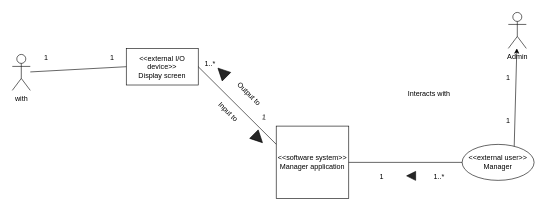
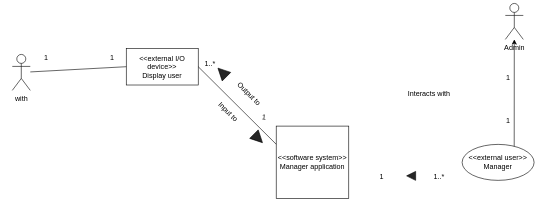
  <mxCell id="0" />
  <mxCell id="1" parent="0" />
- <mxCell id="2" value="Admin" style="shape=umlActor;verticalLabelPosition=bottom;verticalAlign=top;html=1;outlineConnect=0;" vertex="1" parent="1"><mxGeometry x="847" y="20" width="30" height="60" as="geometry" /></mxCell>
+ <mxCell id="2" value="Admin" style="shape=umlActor;verticalLabelPosition=bottom;verticalAlign=top;html=1;outlineConnect=0;" vertex="1" parent="1"><mxGeometry x="842" y="5" width="30" height="60" as="geometry" /></mxCell>
  <mxCell id="3" value="with" style="shape=umlActor;verticalLabelPosition=bottom;verticalAlign=top;html=1;outlineConnect=0;" vertex="1" parent="1"><mxGeometry x="20" y="90" width="30" height="60" as="geometry" /></mxCell>
  <mxCell id="4" value="&lt;font style=&quot;font-size: 12px;&quot;&gt;&amp;lt;&amp;lt;external user&amp;gt;&amp;gt;&lt;br&gt;Manager&lt;/font&gt;" style="ellipse;whiteSpace=wrap;html=1;" vertex="1" parent="1"><mxGeometry x="770" y="240" width="120" height="60" as="geometry" /></mxCell>
- <mxCell id="5" value="&amp;lt;&amp;lt;external I/O device&amp;gt;&amp;gt;&lt;br&gt;Display screen" style="rounded=0;whiteSpace=wrap;html=1;" vertex="1" parent="1"><mxGeometry x="210" y="80" width="120" height="61" as="geometry" /></mxCell>
+ <mxCell id="5" value="&amp;lt;&amp;lt;external I/O device&amp;gt;&amp;gt;&lt;br&gt;Display user" style="rounded=0;whiteSpace=wrap;html=1;" vertex="1" parent="1"><mxGeometry x="210" y="80" width="120" height="61" as="geometry" /></mxCell>
  <mxCell id="6" value="&amp;lt;&amp;lt;software system&amp;gt;&amp;gt;&lt;div&gt;Manager application&lt;/div&gt;" style="whiteSpace=wrap;html=1;aspect=fixed;" vertex="1" parent="1"><mxGeometry x="460" y="209.5" width="121" height="121" as="geometry" /></mxCell>
  <mxCell id="7" value="" style="endArrow=classic;html=1;rounded=0;exitX=0.75;exitY=0;exitDx=0;exitDy=0;" edge="1" parent="1" source="4" target="2"><mxGeometry width="50" height="50" relative="1" as="geometry"><mxPoint x="610" y="170" as="sourcePoint" /><mxPoint x="861.684" y="80" as="targetPoint" /></mxGeometry></mxCell>
  <mxCell id="8" value="1&lt;div&gt;&lt;br&gt;&lt;/div&gt;&lt;div&gt;&lt;br&gt;&lt;/div&gt;&lt;div&gt;&lt;br&gt;&lt;/div&gt;&lt;div&gt;&lt;br&gt;&lt;/div&gt;&lt;div&gt;1&lt;/div&gt;" style="text;html=1;align=center;verticalAlign=middle;whiteSpace=wrap;rounded=0;" vertex="1" parent="1"><mxGeometry x="817" y="150" width="60" height="30" as="geometry" /></mxCell>
- <mxCell id="9" value="" style="endArrow=none;html=1;rounded=0;entryX=0;entryY=0.5;entryDx=0;entryDy=0;exitX=1;exitY=0.5;exitDx=0;exitDy=0;" edge="1" parent="1" source="6" target="4"><mxGeometry width="50" height="50" relative="1" as="geometry"><mxPoint x="610" y="170" as="sourcePoint" /><mxPoint x="660" y="120" as="targetPoint" /></mxGeometry></mxCell>
  <mxCell id="10" value="Interacts with" style="text;html=1;align=center;verticalAlign=middle;whiteSpace=wrap;rounded=0;" vertex="1" parent="1"><mxGeometry x="660" y="140" width="110" height="30" as="geometry" /></mxCell>
  <mxCell id="11" value="&amp;nbsp;1&amp;nbsp; &amp;nbsp; &amp;nbsp; &amp;nbsp; &amp;nbsp; &amp;nbsp; &amp;nbsp; &amp;nbsp; &amp;nbsp; &amp;nbsp; &amp;nbsp; &amp;nbsp; &amp;nbsp;1..*" style="text;html=1;align=center;verticalAlign=middle;whiteSpace=wrap;rounded=0;" vertex="1" parent="1"><mxGeometry x="600" y="280" width="170" height="30" as="geometry" /></mxCell>
  <mxCell id="12" value="" style="triangle;whiteSpace=wrap;html=1;direction=west;fillColor=#262626;" vertex="1" parent="1"><mxGeometry x="677.5" y="285" width="15" height="15" as="geometry" /></mxCell>
  <mxCell id="13" value="" style="endArrow=none;html=1;rounded=0;entryX=0;entryY=0.25;entryDx=0;entryDy=0;exitX=1;exitY=0.5;exitDx=0;exitDy=0;" edge="1" parent="1" source="5" target="6"><mxGeometry width="50" height="50" relative="1" as="geometry"><mxPoint x="680" y="390" as="sourcePoint" /><mxPoint x="730" y="340" as="targetPoint" /></mxGeometry></mxCell>
  <mxCell id="14" value="1..*" style="text;html=1;align=center;verticalAlign=middle;whiteSpace=wrap;rounded=0;" vertex="1" parent="1"><mxGeometry x="320" y="90" width="60" height="30" as="geometry" /></mxCell>
  <mxCell id="15" value="" style="triangle;whiteSpace=wrap;html=1;fillColor=#262626;direction=north;rotation=-45;" vertex="1" parent="1"><mxGeometry x="360" y="110" width="20" height="20" as="geometry" /></mxCell>
  <mxCell id="16" value="Output to" style="text;html=1;align=center;verticalAlign=middle;whiteSpace=wrap;rounded=0;rotation=45;" vertex="1" parent="1"><mxGeometry x="380" y="141" width="70" height="30" as="geometry" /></mxCell>
  <mxCell id="17" value="1" style="text;html=1;align=center;verticalAlign=middle;whiteSpace=wrap;rounded=0;rotation=5;" vertex="1" parent="1"><mxGeometry x="410" y="180" width="60" height="30" as="geometry" /></mxCell>
  <mxCell id="18" value="Input to" style="text;html=1;align=center;verticalAlign=middle;whiteSpace=wrap;rounded=0;rotation=45;" vertex="1" parent="1"><mxGeometry x="350" y="171" width="60" height="30" as="geometry" /></mxCell>
  <mxCell id="19" value="" style="endArrow=none;html=1;rounded=0;entryX=0;entryY=0.5;entryDx=0;entryDy=0;" edge="1" parent="1" source="3" target="5"><mxGeometry width="50" height="50" relative="1" as="geometry"><mxPoint x="730" y="0" as="sourcePoint" /><mxPoint x="780" y="-50" as="targetPoint" /></mxGeometry></mxCell>
  <mxCell id="20" value="&amp;nbsp;1&amp;nbsp; &amp;nbsp; &amp;nbsp; &amp;nbsp; &amp;nbsp; &amp;nbsp; &amp;nbsp; &amp;nbsp; &amp;nbsp; &amp;nbsp; &amp;nbsp; &amp;nbsp; &amp;nbsp; &amp;nbsp; &amp;nbsp; &amp;nbsp;1" style="text;html=1;align=center;verticalAlign=middle;whiteSpace=wrap;rounded=0;rotation=0;" vertex="1" parent="1"><mxGeometry x="60" y="80" width="140" height="30" as="geometry" /></mxCell>
  <mxCell id="21" value="" style="triangle;whiteSpace=wrap;html=1;fillColor=#262626;direction=north;rotation=135;" vertex="1" parent="1"><mxGeometry x="420" y="220" width="20" height="20" as="geometry" /></mxCell>
